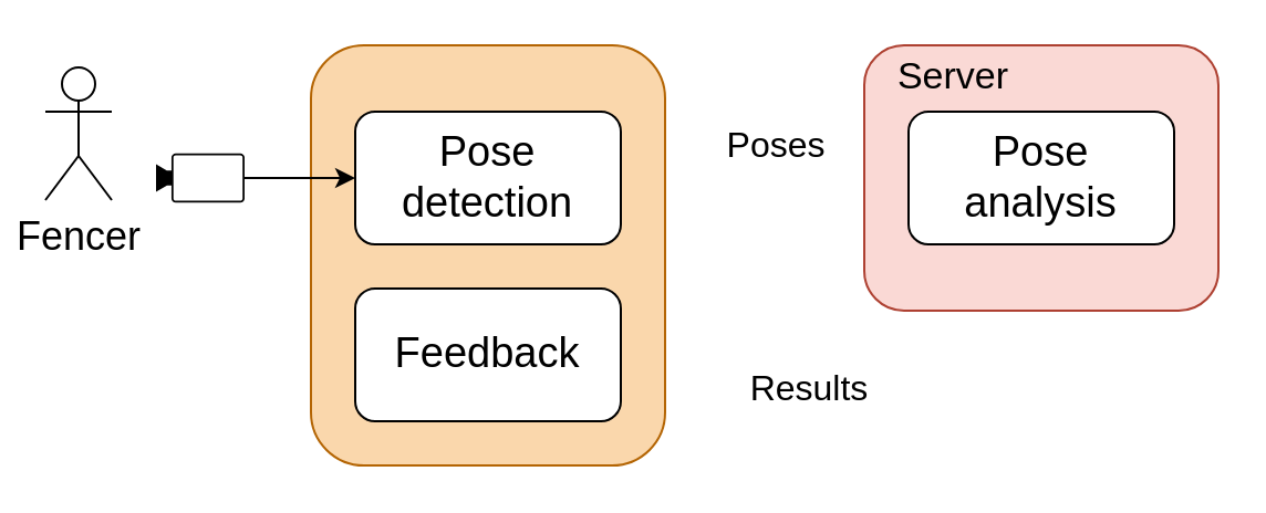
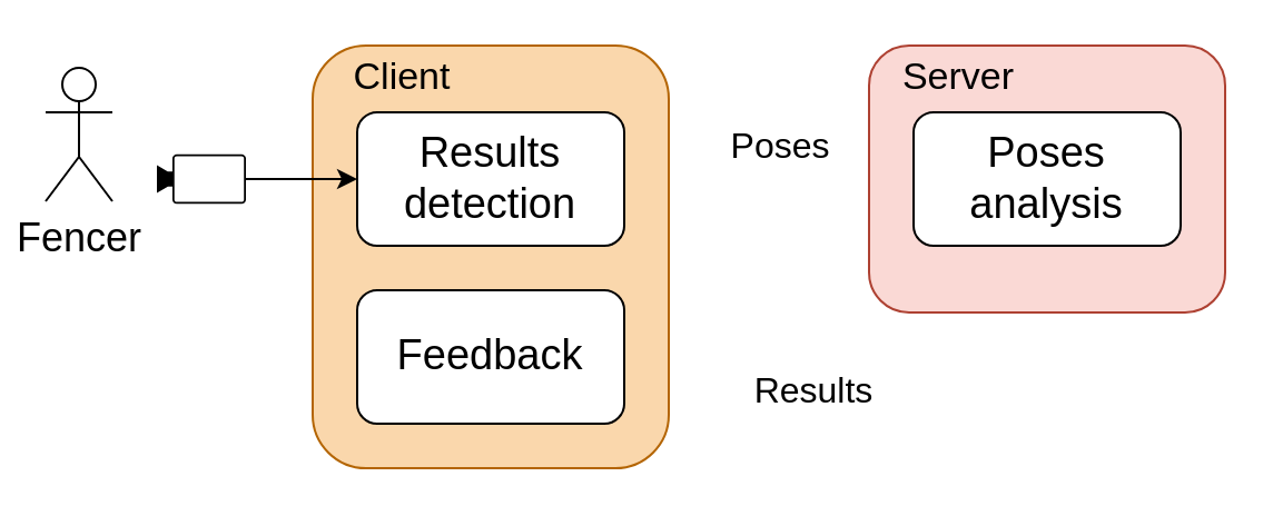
  <mxCell id="0" />
  <mxCell id="1" parent="0" />
  <mxCell id="2" value="" style="rounded=1;whiteSpace=wrap;html=1;fillColor=#fad9d5;strokeColor=#ae4132;fontSize=14;" parent="1" vertex="1"><mxGeometry x="390" y="20" width="160" height="120" as="geometry" /></mxCell>
  <mxCell id="3" value="" style="rounded=1;whiteSpace=wrap;html=1;fillColor=#fad7ac;strokeColor=#b46504;fontSize=18;fontStyle=0" parent="1" vertex="1"><mxGeometry x="140" y="20" width="160" height="190" as="geometry" /></mxCell>
- <mxCell id="4" value="Pose detection" style="rounded=1;whiteSpace=wrap;html=1;fontSize=19;fontStyle=0" parent="1" vertex="1"><mxGeometry x="160" y="50" width="120" height="60" as="geometry" /></mxCell>
+ <mxCell id="4" value="Results detection" style="rounded=1;whiteSpace=wrap;html=1;fontSize=19;fontStyle=0" parent="1" vertex="1"><mxGeometry x="160" y="50" width="120" height="60" as="geometry" /></mxCell>
  <mxCell id="5" value="Fencer" style="shape=umlActor;verticalLabelPosition=bottom;verticalAlign=top;html=1;outlineConnect=0;fontSize=18;" parent="1" vertex="1"><mxGeometry x="20" y="30" width="30" height="60" as="geometry" /></mxCell>
- <mxCell id="7" value="Pose &lt;br&gt;analysis" style="rounded=1;whiteSpace=wrap;html=1;fontSize=19;fontStyle=0" parent="1" vertex="1"><mxGeometry x="410" y="50" width="120" height="60" as="geometry" /></mxCell>
+ <mxCell id="6" value="Client" style="text;html=1;align=center;verticalAlign=middle;resizable=0;points=[];autosize=1;strokeColor=none;fillColor=none;fontSize=17;" parent="1" vertex="1"><mxGeometry x="145" y="20" width="70" height="30" as="geometry" /></mxCell>
+ <mxCell id="7" value="Poses &lt;br&gt;analysis" style="rounded=1;whiteSpace=wrap;html=1;fontSize=19;fontStyle=0" parent="1" vertex="1"><mxGeometry x="410" y="50" width="120" height="60" as="geometry" /></mxCell>
  <mxCell id="8" value="Server" style="text;html=1;align=center;verticalAlign=middle;resizable=0;points=[];autosize=1;strokeColor=none;fillColor=none;fontSize=17;" parent="1" vertex="1"><mxGeometry x="395" y="20" width="70" height="30" as="geometry" /></mxCell>
  <mxCell id="9" value="Feedback" style="rounded=1;whiteSpace=wrap;html=1;fontSize=19;fontStyle=0" parent="1" vertex="1"><mxGeometry x="160" y="130" width="120" height="60" as="geometry" /></mxCell>
  <mxCell id="10" value="Poses" style="text;html=1;align=center;verticalAlign=middle;resizable=0;points=[];autosize=1;strokeColor=none;fillColor=none;fontSize=16;" parent="1" vertex="1"><mxGeometry x="315" y="50" width="70" height="30" as="geometry" /></mxCell>
  <mxCell id="11" value="Results" style="text;html=1;align=center;verticalAlign=middle;resizable=0;points=[];autosize=1;strokeColor=none;fillColor=none;fontSize=16;" parent="1" vertex="1"><mxGeometry x="325" y="160" width="80" height="30" as="geometry" /></mxCell>
  <mxCell id="12" style="edgeStyle=orthogonalEdgeStyle;rounded=0;orthogonalLoop=1;jettySize=auto;html=1;fontSize=14;" parent="1" source="13" target="4" edge="1"><mxGeometry relative="1" as="geometry" /></mxCell>
  <mxCell id="13" value="" style="points=[[0,0.5,0],[0.19,0.02,0],[0.59,0,0],[0.985,0.02,0],[1,0.5,0],[0.985,0.98,0],[0.59,1,0],[0.19,0.98,0]];verticalLabelPosition=bottom;sketch=0;html=1;verticalAlign=top;aspect=fixed;align=center;pointerEvents=1;shape=mxgraph.cisco19.camera;fillColor=#000000;strokeColor=none;fontSize=14;strokeWidth=8;" parent="1" vertex="1"><mxGeometry x="70" y="68.89" width="40" height="22.22" as="geometry" /></mxCell>
